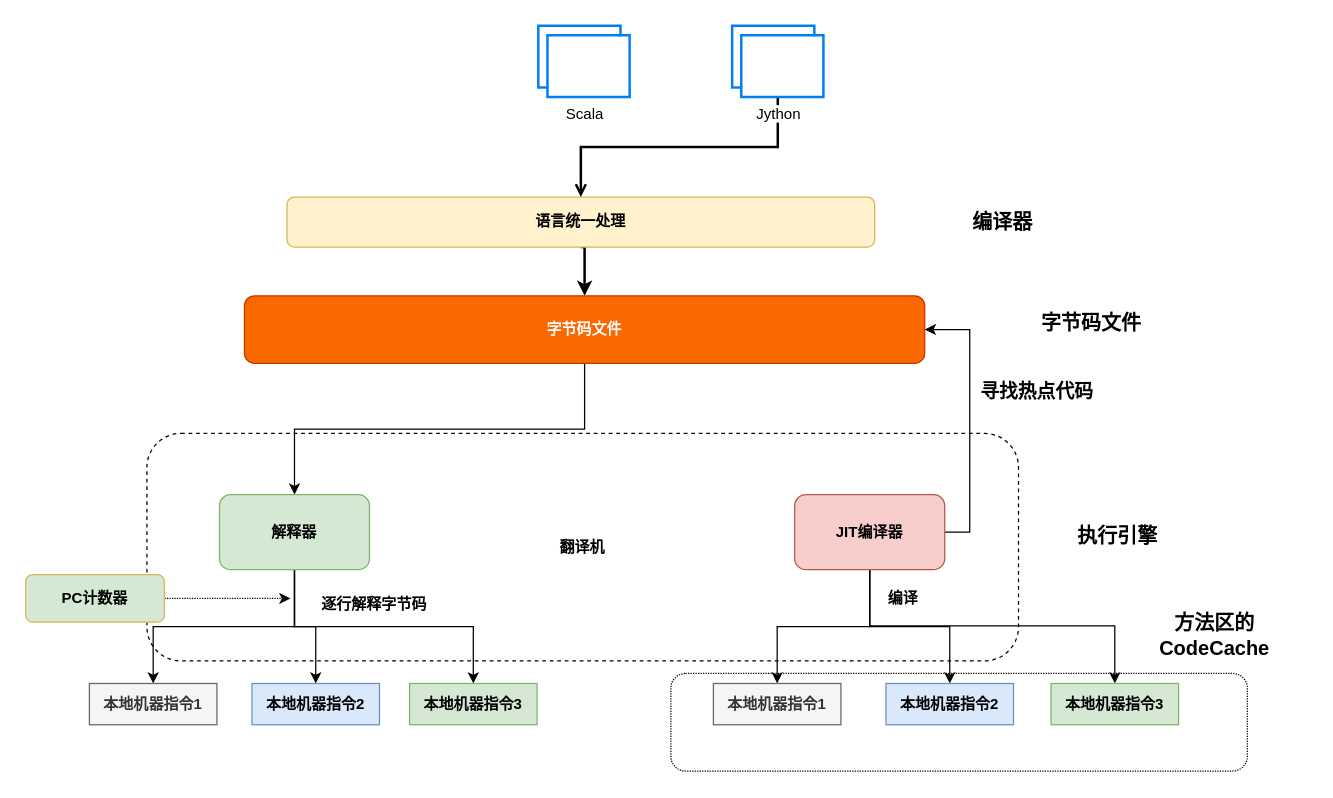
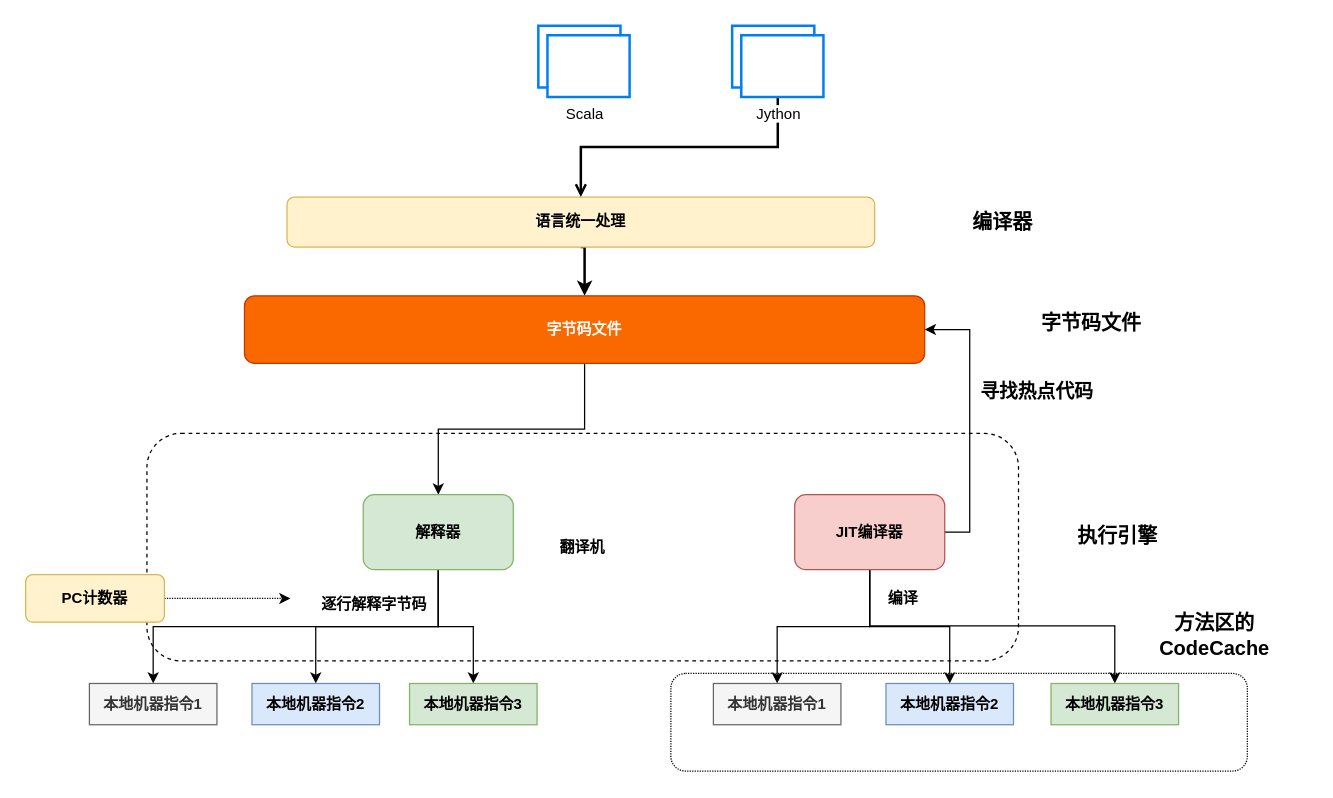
  <mxCell id="0" />
  <mxCell id="1" parent="0" />
  <mxCell id="2" value="" style="rounded=1;whiteSpace=wrap;html=1;dashed=1;dashPattern=1 1;fontStyle=1" vertex="1" parent="1"><mxGeometry x="536" y="538" width="461" height="78" as="geometry" /></mxCell>
  <mxCell id="3" value="翻译机" style="rounded=1;whiteSpace=wrap;html=1;dashed=1;fontStyle=1" vertex="1" parent="1"><mxGeometry x="117" y="346" width="697" height="182" as="geometry" /></mxCell>
  <mxCell id="4" style="edgeStyle=orthogonalEdgeStyle;rounded=0;orthogonalLoop=1;jettySize=auto;html=1;exitX=0.5;exitY=1;exitDx=0;exitDy=0;entryX=0.5;entryY=0;entryDx=0;entryDy=0;fontStyle=1;strokeWidth=2;" edge="1" parent="1" source="5" target="7"><mxGeometry relative="1" as="geometry" /></mxCell>
  <mxCell id="5" value="语言统一处理" style="rounded=1;whiteSpace=wrap;html=1;fillColor=#fff2cc;strokeColor=#d6b656;fontStyle=1" vertex="1" parent="1"><mxGeometry x="229" y="157" width="470" height="40" as="geometry" /></mxCell>
  <mxCell id="6" style="edgeStyle=orthogonalEdgeStyle;rounded=0;orthogonalLoop=1;jettySize=auto;html=1;exitX=0.5;exitY=1;exitDx=0;exitDy=0;entryX=0.5;entryY=0;entryDx=0;entryDy=0;fontStyle=1" edge="1" parent="1" source="7" target="11"><mxGeometry relative="1" as="geometry" /></mxCell>
  <mxCell id="7" value="字节码文件" style="rounded=1;whiteSpace=wrap;html=1;fillColor=#fa6800;strokeColor=#C73500;fontColor=#ffffff;fontStyle=1" vertex="1" parent="1"><mxGeometry x="195" y="236" width="544" height="54" as="geometry" /></mxCell>
  <mxCell id="8" style="edgeStyle=orthogonalEdgeStyle;rounded=0;orthogonalLoop=1;jettySize=auto;html=1;exitX=0.5;exitY=1;exitDx=0;exitDy=0;entryX=0.5;entryY=0;entryDx=0;entryDy=0;fontStyle=1" edge="1" parent="1" source="11" target="17"><mxGeometry relative="1" as="geometry" /></mxCell>
  <mxCell id="9" style="edgeStyle=orthogonalEdgeStyle;rounded=0;orthogonalLoop=1;jettySize=auto;html=1;exitX=0.5;exitY=1;exitDx=0;exitDy=0;fontStyle=1" edge="1" parent="1" source="11" target="19"><mxGeometry relative="1" as="geometry" /></mxCell>
  <mxCell id="10" style="edgeStyle=orthogonalEdgeStyle;rounded=0;orthogonalLoop=1;jettySize=auto;html=1;exitX=0.5;exitY=1;exitDx=0;exitDy=0;entryX=0.5;entryY=0;entryDx=0;entryDy=0;fontStyle=1" edge="1" parent="1" source="11" target="20"><mxGeometry relative="1" as="geometry" /></mxCell>
- <mxCell id="11" value="解释器" style="rounded=1;whiteSpace=wrap;html=1;fillColor=#d5e8d4;strokeColor=#82b366;fontStyle=1" vertex="1" parent="1"><mxGeometry x="175" y="395" width="120" height="60" as="geometry" /></mxCell>
+ <mxCell id="11" value="解释器" style="rounded=1;whiteSpace=wrap;html=1;fillColor=#d5e8d4;strokeColor=#82b366;fontStyle=1" vertex="1" parent="1"><mxGeometry x="290" y="395" width="120" height="60" as="geometry" /></mxCell>
  <mxCell id="12" style="edgeStyle=orthogonalEdgeStyle;rounded=0;orthogonalLoop=1;jettySize=auto;html=1;exitX=1;exitY=0.5;exitDx=0;exitDy=0;entryX=1;entryY=0.5;entryDx=0;entryDy=0;fontStyle=1" edge="1" parent="1" source="16" target="7"><mxGeometry relative="1" as="geometry" /></mxCell>
  <mxCell id="13" style="edgeStyle=orthogonalEdgeStyle;rounded=0;orthogonalLoop=1;jettySize=auto;html=1;exitX=0.5;exitY=1;exitDx=0;exitDy=0;fontStyle=1" edge="1" parent="1" source="16" target="18"><mxGeometry relative="1" as="geometry" /></mxCell>
  <mxCell id="14" style="edgeStyle=orthogonalEdgeStyle;rounded=0;orthogonalLoop=1;jettySize=auto;html=1;fontStyle=1" edge="1" parent="1" source="16" target="21"><mxGeometry relative="1" as="geometry" /></mxCell>
  <mxCell id="15" style="edgeStyle=orthogonalEdgeStyle;rounded=0;orthogonalLoop=1;jettySize=auto;html=1;fontStyle=1" edge="1" parent="1" source="16" target="22"><mxGeometry relative="1" as="geometry"><Array as="points"><mxPoint x="695" y="500" /><mxPoint x="891" y="500" /></Array></mxGeometry></mxCell>
  <mxCell id="16" value="JIT编译器" style="rounded=1;whiteSpace=wrap;html=1;fillColor=#f8cecc;strokeColor=#b85450;fontStyle=1" vertex="1" parent="1"><mxGeometry x="635" y="395" width="120" height="60" as="geometry" /></mxCell>
  <mxCell id="17" value="本地机器指令1" style="rounded=0;whiteSpace=wrap;html=1;fillColor=#f5f5f5;strokeColor=#666666;fontColor=#333333;fontStyle=1" vertex="1" parent="1"><mxGeometry x="71" y="546" width="102" height="33" as="geometry" /></mxCell>
  <mxCell id="18" value="本地机器指令1" style="rounded=0;whiteSpace=wrap;html=1;fillColor=#f5f5f5;strokeColor=#666666;fontColor=#333333;fontStyle=1" vertex="1" parent="1"><mxGeometry x="570" y="546" width="102" height="33" as="geometry" /></mxCell>
  <mxCell id="19" value="本地机器指令2" style="rounded=0;whiteSpace=wrap;html=1;fillColor=#dae8fc;strokeColor=#6c8ebf;fontStyle=1" vertex="1" parent="1"><mxGeometry x="201" y="546" width="102" height="33" as="geometry" /></mxCell>
  <mxCell id="20" value="本地机器指令3" style="rounded=0;whiteSpace=wrap;html=1;fillColor=#d5e8d4;strokeColor=#82b366;fontStyle=1" vertex="1" parent="1"><mxGeometry x="327" y="546" width="102" height="33" as="geometry" /></mxCell>
  <mxCell id="21" value="本地机器指令2" style="rounded=0;whiteSpace=wrap;html=1;fillColor=#dae8fc;strokeColor=#6c8ebf;fontStyle=1" vertex="1" parent="1"><mxGeometry x="708" y="546" width="102" height="33" as="geometry" /></mxCell>
  <mxCell id="22" value="本地机器指令3" style="rounded=0;whiteSpace=wrap;html=1;fillColor=#d5e8d4;strokeColor=#82b366;fontStyle=1" vertex="1" parent="1"><mxGeometry x="840" y="546" width="102" height="33" as="geometry" /></mxCell>
  <mxCell id="23" value="编译" style="text;html=1;strokeColor=none;fillColor=none;align=center;verticalAlign=middle;whiteSpace=wrap;rounded=0;fontStyle=1" vertex="1" parent="1"><mxGeometry x="702" y="468" width="40" height="20" as="geometry" /></mxCell>
  <mxCell id="24" value="逐行解释字节码" style="text;html=1;strokeColor=none;fillColor=none;align=center;verticalAlign=middle;whiteSpace=wrap;rounded=0;fontStyle=1" vertex="1" parent="1"><mxGeometry x="244" y="473" width="110" height="20" as="geometry" /></mxCell>
  <mxCell id="25" style="edgeStyle=orthogonalEdgeStyle;rounded=0;orthogonalLoop=1;jettySize=auto;html=1;dashed=1;dashPattern=1 1;fontStyle=1" edge="1" parent="1" source="26"><mxGeometry relative="1" as="geometry"><mxPoint x="231.8" y="478" as="targetPoint" /></mxGeometry></mxCell>
- <mxCell id="26" value="PC计数器" style="rounded=1;whiteSpace=wrap;html=1;fillColor=#d5e8d4;strokeColor=#d6b656;fontStyle=1;" vertex="1" parent="1"><mxGeometry x="20" y="459" width="111" height="38" as="geometry" /></mxCell>
+ <mxCell id="26" value="PC计数器" style="rounded=1;whiteSpace=wrap;html=1;fillColor=#fff2cc;strokeColor=#d6b656;fontStyle=1" vertex="1" parent="1"><mxGeometry x="20" y="459" width="111" height="38" as="geometry" /></mxCell>
  <mxCell id="27" value="&lt;font style=&quot;font-size: 15px&quot;&gt;寻找热点代码&lt;/font&gt;" style="text;html=1;strokeColor=none;fillColor=none;align=center;verticalAlign=middle;whiteSpace=wrap;rounded=0;fontStyle=1" vertex="1" parent="1"><mxGeometry x="774" y="304" width="110" height="16" as="geometry" /></mxCell>
  <mxCell id="28" value="&lt;font style=&quot;font-size: 16px&quot;&gt;&lt;span&gt;编译器&lt;/span&gt;&lt;/font&gt;" style="text;html=1;strokeColor=none;fillColor=none;align=center;verticalAlign=middle;whiteSpace=wrap;rounded=0;fontStyle=1" vertex="1" parent="1"><mxGeometry x="748" y="167" width="107" height="20" as="geometry" /></mxCell>
  <mxCell id="29" value="&lt;font style=&quot;font-size: 16px&quot;&gt;&lt;span&gt;字节码文件&lt;/span&gt;&lt;/font&gt;&lt;span style=&quot;color: rgba(0 , 0 , 0 , 0) ; font-family: monospace ; font-size: 0px&quot;&gt;%3CmxGraphModel%3E%3Croot%3E%3CmxCell%20id%3D%220%22%2F%3E%3CmxCell%20id%3D%221%22%20parent%3D%220%22%2F%3E%3CmxCell%20id%3D%222%22%20value%3D%22%26lt%3Bfont%20style%3D%26quot%3Bfont-size%3A%2016px%26quot%3B%26gt%3B%26lt%3Bb%26gt%3B%E7%BC%96%E8%AF%91%E5%99%A8%26lt%3B%2Fb%26gt%3B%26lt%3B%2Ffont%26gt%3B%22%20style%3D%22text%3Bhtml%3D1%3BstrokeColor%3Dnone%3BfillColor%3Dnone%3Balign%3Dcenter%3BverticalAlign%3Dmiddle%3BwhiteSpace%3Dwrap%3Brounded%3D0%3B%22%20vertex%3D%221%22%20parent%3D%221%22%3E%3CmxGeometry%20x%3D%22729%22%20y%3D%2260%22%20width%3D%22107%22%20height%3D%2220%22%20as%3D%22geometry%22%2F%3E%3C%2FmxCell%3E%3C%2Froot%3E%3C%2FmxGraphModel%3E&lt;/span&gt;" style="text;html=1;strokeColor=none;fillColor=none;align=center;verticalAlign=middle;whiteSpace=wrap;rounded=0;fontStyle=1" vertex="1" parent="1"><mxGeometry x="819" y="248" width="107" height="20" as="geometry" /></mxCell>
  <mxCell id="30" value="&lt;font style=&quot;font-size: 16px&quot;&gt;&lt;span&gt;执行引擎&lt;/span&gt;&lt;/font&gt;" style="text;html=1;strokeColor=none;fillColor=none;align=center;verticalAlign=middle;whiteSpace=wrap;rounded=0;fontStyle=1" vertex="1" parent="1"><mxGeometry x="840" y="418" width="107" height="20" as="geometry" /></mxCell>
  <mxCell id="31" value="&lt;font style=&quot;font-size: 16px&quot;&gt;&lt;b&gt;方法区的CodeCache&lt;/b&gt;&lt;/font&gt;" style="text;html=1;strokeColor=none;fillColor=none;align=center;verticalAlign=middle;whiteSpace=wrap;rounded=0;" vertex="1" parent="1"><mxGeometry x="898" y="483" width="146" height="50" as="geometry" /></mxCell>
  <mxCell id="32" value="Scala" style="html=1;verticalLabelPosition=bottom;align=center;labelBackgroundColor=#ffffff;verticalAlign=top;strokeWidth=2;strokeColor=#0080F0;shadow=0;dashed=0;shape=mxgraph.ios7.icons.folders_2;dashPattern=1 1;" vertex="1" parent="1"><mxGeometry x="430" y="20" width="73" height="57" as="geometry" /></mxCell>
  <mxCell id="33" style="edgeStyle=orthogonalEdgeStyle;rounded=0;orthogonalLoop=1;jettySize=auto;html=1;strokeWidth=2;endArrow=open;" edge="1" parent="1" source="34" target="5"><mxGeometry relative="1" as="geometry" /></mxCell>
  <mxCell id="34" value="Jython" style="html=1;verticalLabelPosition=bottom;align=center;labelBackgroundColor=#ffffff;verticalAlign=top;strokeWidth=2;strokeColor=#0080F0;shadow=0;dashed=0;shape=mxgraph.ios7.icons.folders_2;dashPattern=1 1;" vertex="1" parent="1"><mxGeometry x="585" y="20" width="73" height="57" as="geometry" /></mxCell>
